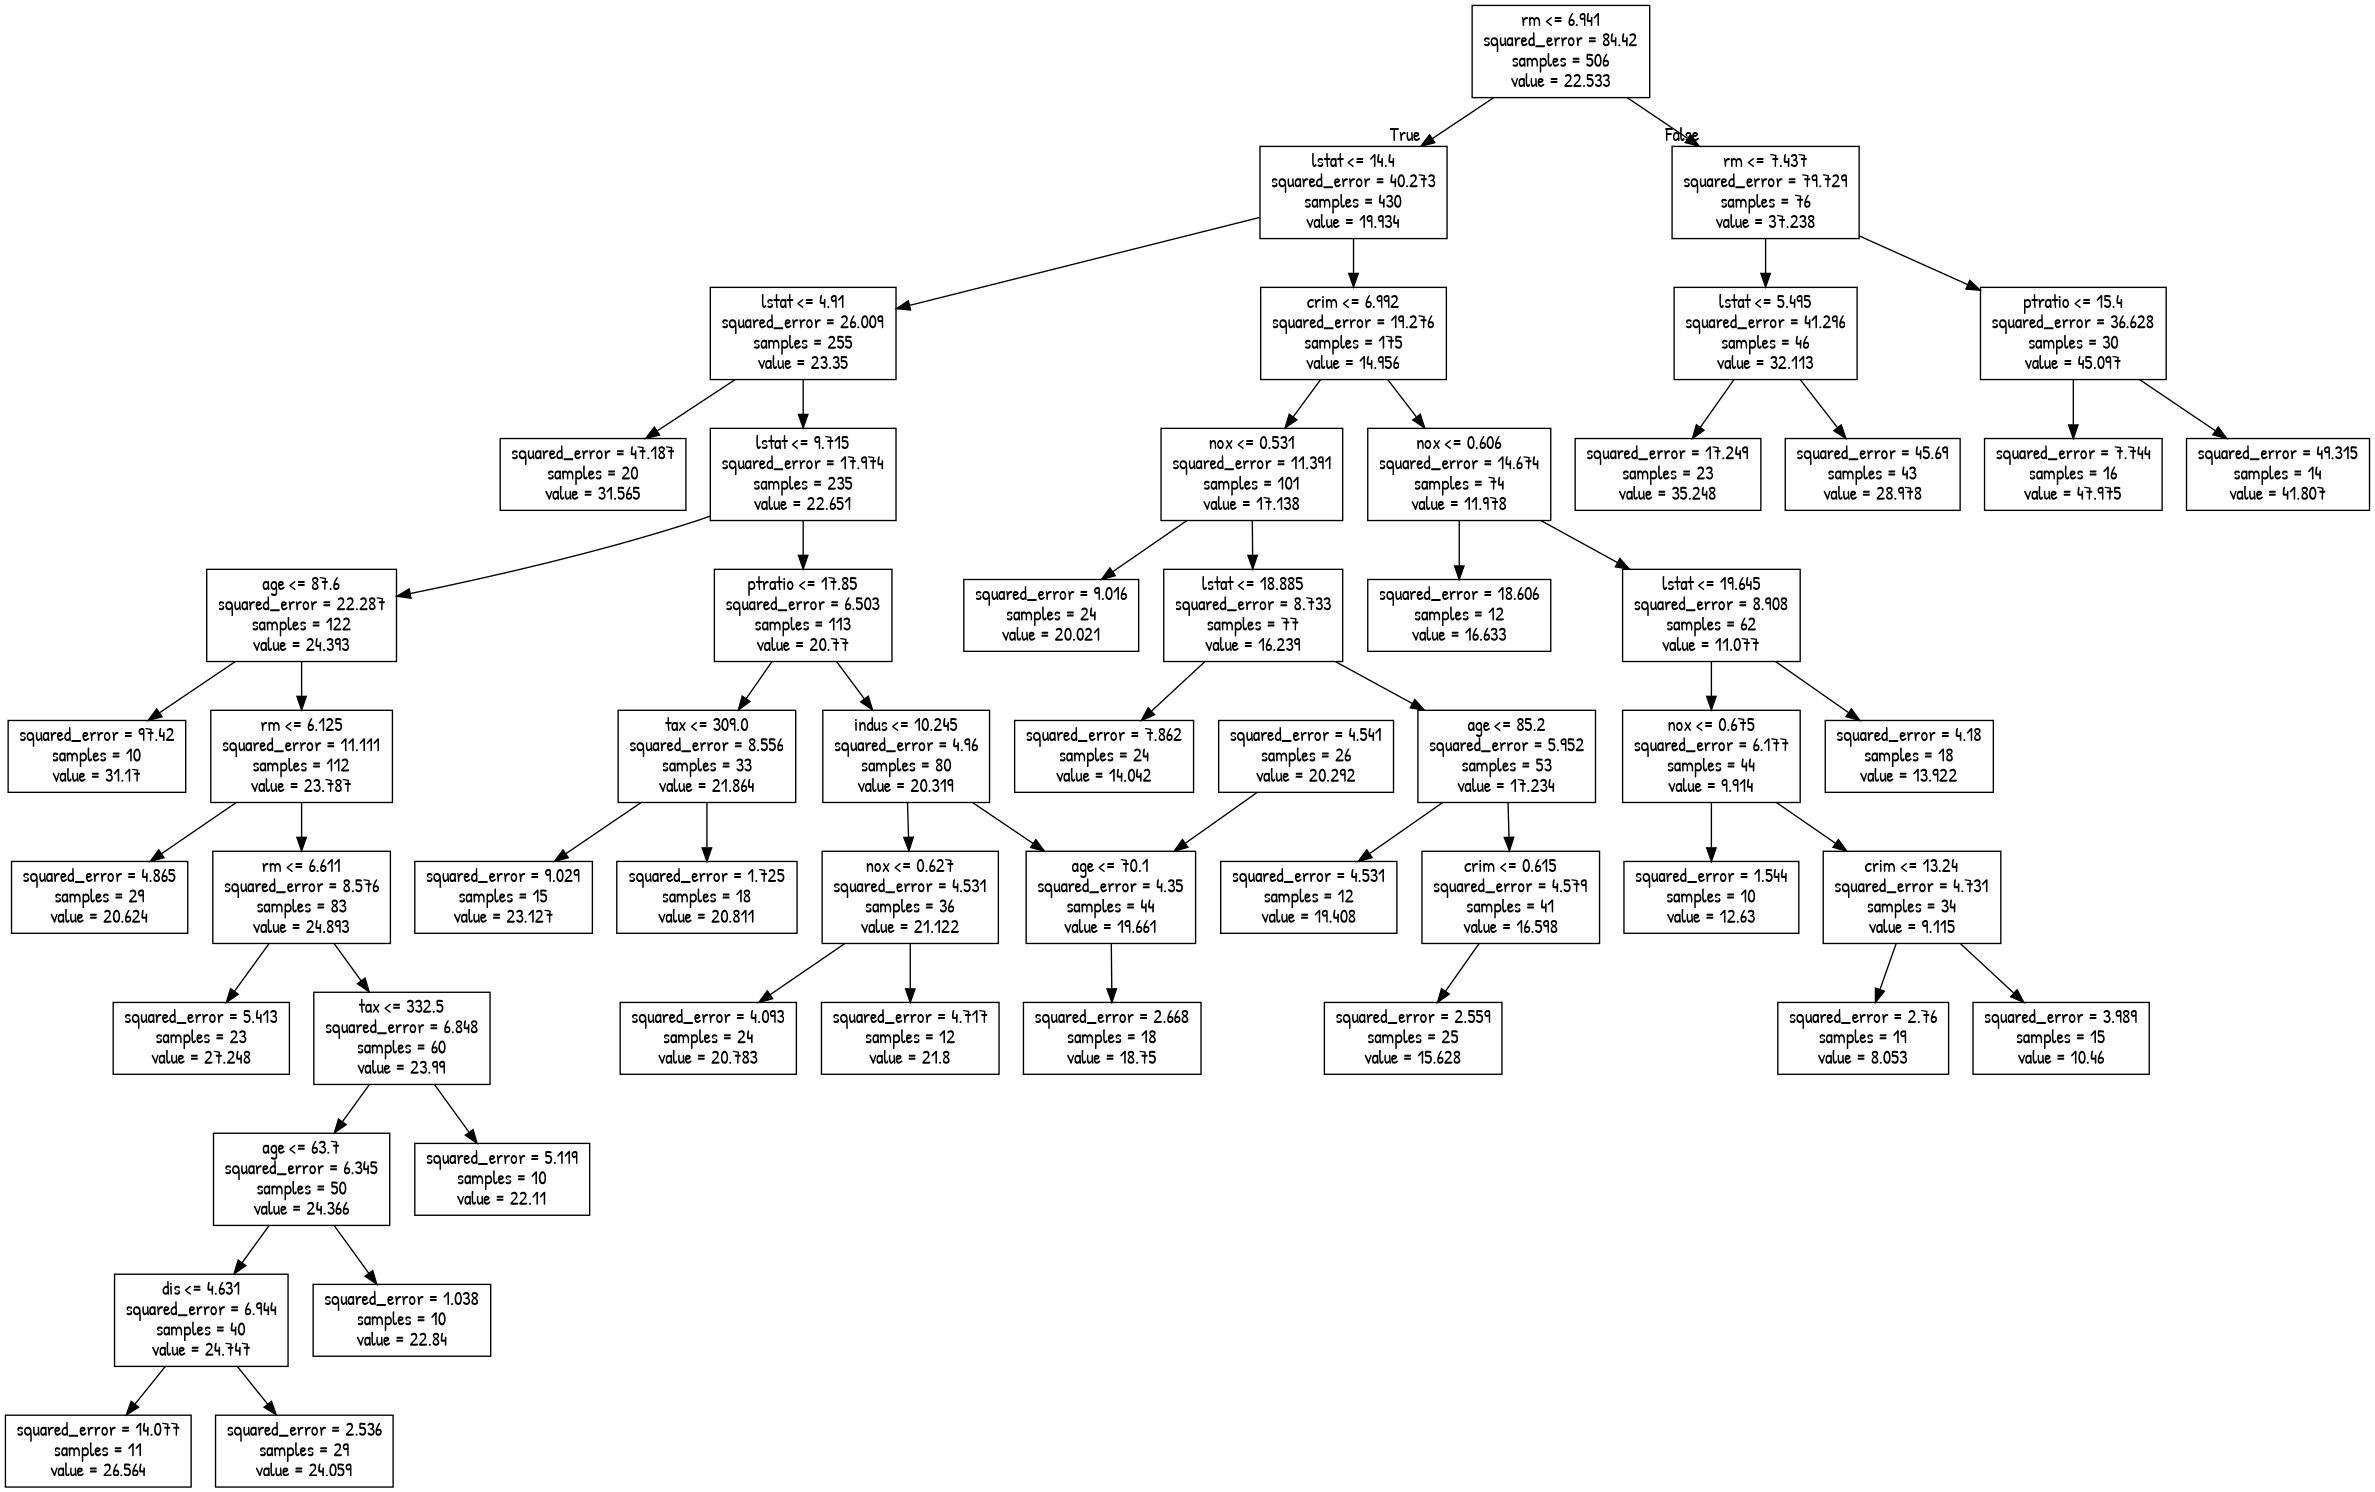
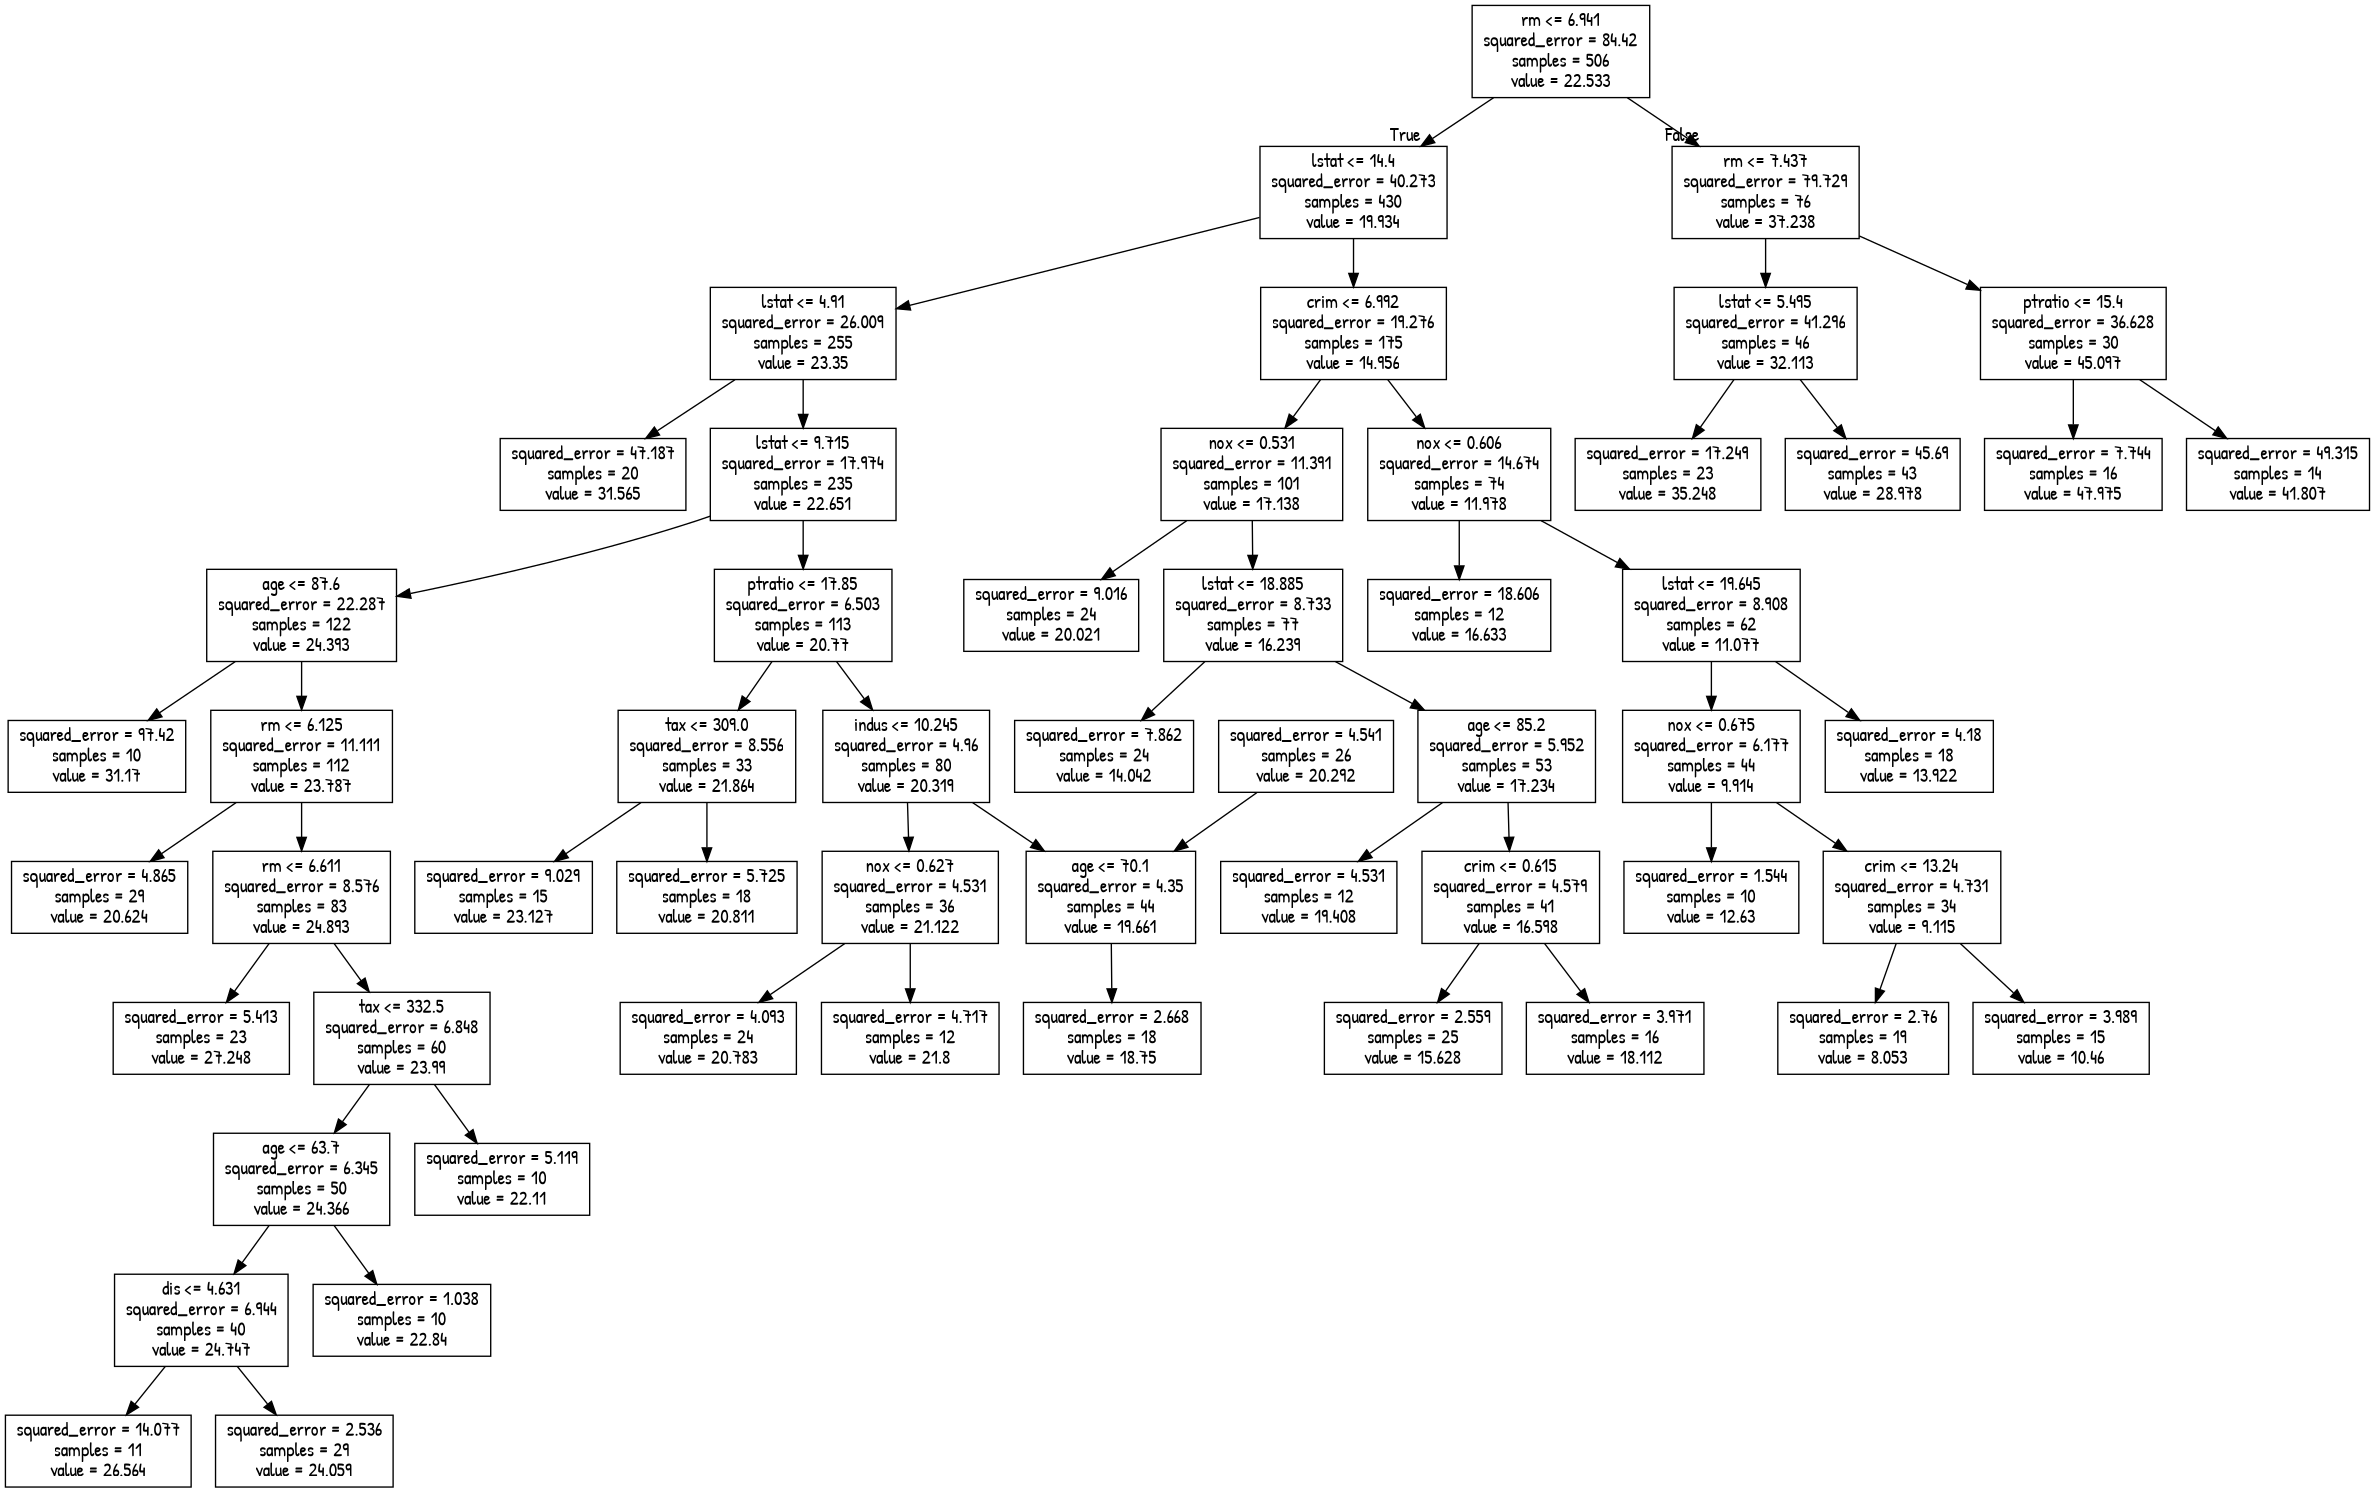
  digraph {
    fontname="Patrick Hand"
    node [fontname="Patrick Hand" shape=box]
    edge [fontname="Patrick Hand"]
    n1 [label="rm <= 6.941\nsquared_error = 84.42\nsamples = 506\nvalue = 22.533"]
    n2 [label="lstat <= 14.4\nsquared_error = 40.273\nsamples = 430\nvalue = 19.934"]
    n3 [label="rm <= 7.437\nsquared_error = 79.729\nsamples = 76\nvalue = 37.238"]
    n4 [label="lstat <= 4.91\nsquared_error = 26.009\nsamples = 255\nvalue = 23.35"]
    n5 [label="crim <= 6.992\nsquared_error = 19.276\nsamples = 175\nvalue = 14.956"]
    n6 [label="lstat <= 5.495\nsquared_error = 41.296\nsamples = 46\nvalue = 32.113"]
    n7 [label="ptratio <= 15.4\nsquared_error = 36.628\nsamples = 30\nvalue = 45.097"]
    n8 [label="squared_error = 47.187\nsamples = 20\nvalue = 31.565"]
    n9 [label="lstat <= 9.715\nsquared_error = 17.974\nsamples = 235\nvalue = 22.651"]
    n10 [label="nox <= 0.531\nsquared_error = 11.391\nsamples = 101\nvalue = 17.138"]
    n11 [label="nox <= 0.606\nsquared_error = 14.674\nsamples = 74\nvalue = 11.978"]
    n12 [label="age <= 87.6\nsquared_error = 22.287\nsamples = 122\nvalue = 24.393"]
    n13 [label="ptratio <= 17.85\nsquared_error = 6.503\nsamples = 113\nvalue = 20.77"]
    n14 [label="rm <= 6.125\nsquared_error = 11.111\nsamples = 112\nvalue = 23.787"]
    n15 [label="squared_error = 97.42\nsamples = 10\nvalue = 31.17"]
    n16 [label="tax <= 309.0\nsquared_error = 8.556\nsamples = 33\nvalue = 21.864"]
    n17 [label="indus <= 10.245\nsquared_error = 4.96\nsamples = 80\nvalue = 20.319"]
    n18 [label="squared_error = 4.865\nsamples = 29\nvalue = 20.624"]
    n19 [label="rm <= 6.611\nsquared_error = 8.576\nsamples = 83\nvalue = 24.893"]
    n20 [label="tax <= 332.5\nsquared_error = 6.848\nsamples = 60\nvalue = 23.99"]
    n21 [label="squared_error = 5.413\nsamples = 23\nvalue = 27.248"]
    n22 [label="age <= 63.7\nsquared_error = 6.345\nsamples = 50\nvalue = 24.366"]
    n23 [label="squared_error = 5.119\nsamples = 10\nvalue = 22.11"]
    n24 [label="dis <= 4.631\nsquared_error = 6.944\nsamples = 40\nvalue = 24.747"]
    n25 [label="squared_error = 1.038\nsamples = 10\nvalue = 22.84"]
    n26 [label="squared_error = 14.077\nsamples = 11\nvalue = 26.564"]
    n27 [label="squared_error = 2.536\nsamples = 29\nvalue = 24.059"]
    n28 [label="squared_error = 9.029\nsamples = 15\nvalue = 23.127"]
-   n29 [label="squared_error = 1.725\nsamples = 18\nvalue = 20.811"]
+   n29 [label="squared_error = 5.725\nsamples = 18\nvalue = 20.811"]
    n30 [label="age <= 70.1\nsquared_error = 4.35\nsamples = 44\nvalue = 19.661"]
    n31 [label="nox <= 0.627\nsquared_error = 4.531\nsamples = 36\nvalue = 21.122"]
    n32 [label="squared_error = 2.668\nsamples = 18\nvalue = 18.75"]
    n33 [label="squared_error = 4.093\nsamples = 24\nvalue = 20.783"]
    n34 [label="squared_error = 4.717\nsamples = 12\nvalue = 21.8"]
    n35 [label="squared_error = 4.541\nsamples = 26\nvalue = 20.292"]
    n36 [label="squared_error = 9.016\nsamples = 24\nvalue = 20.021"]
    n37 [label="lstat <= 18.885\nsquared_error = 8.733\nsamples = 77\nvalue = 16.239"]
    n38 [label="squared_error = 18.606\nsamples = 12\nvalue = 16.633"]
    n39 [label="lstat <= 19.645\nsquared_error = 8.908\nsamples = 62\nvalue = 11.077"]
    n40 [label="age <= 85.2\nsquared_error = 5.952\nsamples = 53\nvalue = 17.234"]
    n41 [label="squared_error = 7.862\nsamples = 24\nvalue = 14.042"]
    n42 [label="squared_error = 4.531\nsamples = 12\nvalue = 19.408"]
    n43 [label="crim <= 0.615\nsquared_error = 4.579\nsamples = 41\nvalue = 16.598"]
+   n44 [label="squared_error = 3.971\nsamples = 16\nvalue = 18.112"]
    n45 [label="squared_error = 2.559\nsamples = 25\nvalue = 15.628"]
    n46 [label="squared_error = 4.18\nsamples = 18\nvalue = 13.922"]
    n47 [label="nox <= 0.675\nsquared_error = 6.177\nsamples = 44\nvalue = 9.914"]
    n48 [label="squared_error = 1.544\nsamples = 10\nvalue = 12.63"]
    n49 [label="crim <= 13.24\nsquared_error = 4.731\nsamples = 34\nvalue = 9.115"]
    n50 [label="squared_error = 3.989\nsamples = 15\nvalue = 10.46"]
    n51 [label="squared_error = 2.76\nsamples = 19\nvalue = 8.053"]
    n52 [label="squared_error = 17.249\nsamples = 23\nvalue = 35.248"]
    n53 [label="squared_error = 45.69\nsamples = 43\nvalue = 28.978"]
    n54 [label="squared_error = 7.744\nsamples = 16\nvalue = 47.975"]
    n55 [label="squared_error = 49.315\nsamples = 14\nvalue = 41.807"]
    n1 -> n2 [headlabel=True labelangle=45 labeldistance=2.5]
    n1 -> n3 [headlabel=False labelangle=-45 labeldistance=2.5]
    n2 -> n4
    n2 -> n5
    n3 -> n6
    n3 -> n7
    n4 -> n8
    n4 -> n9
    n5 -> n10
    n5 -> n11
    n6 -> n52
    n6 -> n53
    n7 -> n54
    n7 -> n55
    n9 -> n12
    n9 -> n13
    n10 -> n36
    n10 -> n37
    n11 -> n38
    n11 -> n39
    n12 -> n14
    n12 -> n15
    n13 -> n16
    n13 -> n17
    n14 -> n18
    n14 -> n19
    n16 -> n28
    n16 -> n29
    n17 -> n30
    n17 -> n31
    n19 -> n20
    n19 -> n21
    n20 -> n22
    n20 -> n23
    n22 -> n24
    n22 -> n25
    n24 -> n26
    n24 -> n27
    n30 -> n32
    n31 -> n33
    n31 -> n34
    n35 -> n30
    n37 -> n40
    n37 -> n41
    n39 -> n46
    n39 -> n47
    n40 -> n42
    n40 -> n43
+   n43 -> n44
    n43 -> n45
    n47 -> n48
    n47 -> n49
    n49 -> n50
    n49 -> n51
  }
